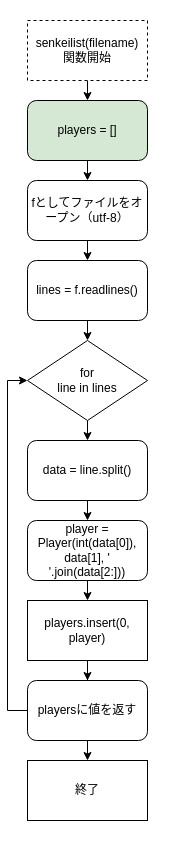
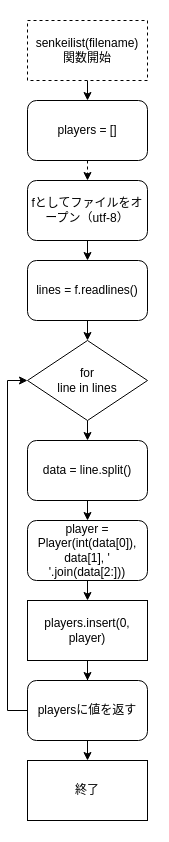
  <mxCell id="0" />
  <mxCell id="1" parent="0" />
  <mxCell id="2" style="edgeStyle=orthogonalEdgeStyle;rounded=0;orthogonalLoop=1;jettySize=auto;html=1;exitX=0.5;exitY=1;exitDx=0;exitDy=0;entryX=0.5;entryY=0;entryDx=0;entryDy=0;" edge="1" parent="1" source="3" target="5"><mxGeometry relative="1" as="geometry" /></mxCell>
  <mxCell id="3" value="senkeilist(filename)&lt;div&gt;関数開始&lt;/div&gt;" style="rounded=0;whiteSpace=wrap;html=1;dashed=1;" vertex="1" parent="1"><mxGeometry x="20" y="20" width="120" height="60" as="geometry" /></mxCell>
- <mxCell id="4" style="edgeStyle=orthogonalEdgeStyle;rounded=0;orthogonalLoop=1;jettySize=auto;html=1;exitX=0.5;exitY=1;exitDx=0;exitDy=0;entryX=0.5;entryY=0;entryDx=0;entryDy=0;" edge="1" parent="1" source="5" target="7"><mxGeometry relative="1" as="geometry" /></mxCell>
- <mxCell id="5" value="players = []" style="rounded=1;whiteSpace=wrap;html=1;fillColor=#d5e8d4;" vertex="1" parent="1"><mxGeometry x="20" y="100" width="120" height="60" as="geometry" /></mxCell>
+ <mxCell id="4" style="edgeStyle=orthogonalEdgeStyle;rounded=0;orthogonalLoop=1;jettySize=auto;html=1;exitX=0.5;exitY=1;exitDx=0;exitDy=0;entryX=0.5;entryY=0;entryDx=0;entryDy=0;dashed=1;" edge="1" parent="1" source="5" target="7"><mxGeometry relative="1" as="geometry" /></mxCell>
+ <mxCell id="5" value="players = []" style="rounded=1;whiteSpace=wrap;html=1;" vertex="1" parent="1"><mxGeometry x="20" y="100" width="120" height="60" as="geometry" /></mxCell>
  <mxCell id="6" style="edgeStyle=orthogonalEdgeStyle;rounded=0;orthogonalLoop=1;jettySize=auto;html=1;exitX=0.5;exitY=1;exitDx=0;exitDy=0;entryX=0.5;entryY=0;entryDx=0;entryDy=0;" edge="1" parent="1" source="7" target="9"><mxGeometry relative="1" as="geometry" /></mxCell>
  <mxCell id="7" value="fとしてファイルをオープン（utf-8）" style="rounded=1;whiteSpace=wrap;html=1;" vertex="1" parent="1"><mxGeometry x="20" y="180" width="120" height="60" as="geometry" /></mxCell>
  <mxCell id="8" style="edgeStyle=orthogonalEdgeStyle;rounded=0;orthogonalLoop=1;jettySize=auto;html=1;exitX=0.5;exitY=1;exitDx=0;exitDy=0;entryX=0.5;entryY=0;entryDx=0;entryDy=0;" edge="1" parent="1" source="9" target="11"><mxGeometry relative="1" as="geometry" /></mxCell>
  <mxCell id="9" value="lines = f.readlines()" style="rounded=1;whiteSpace=wrap;html=1;" vertex="1" parent="1"><mxGeometry x="20" y="260" width="120" height="60" as="geometry" /></mxCell>
  <mxCell id="10" style="edgeStyle=orthogonalEdgeStyle;rounded=0;orthogonalLoop=1;jettySize=auto;html=1;exitX=0.5;exitY=1;exitDx=0;exitDy=0;entryX=0.5;entryY=0;entryDx=0;entryDy=0;" edge="1" parent="1" source="11" target="13"><mxGeometry relative="1" as="geometry" /></mxCell>
  <mxCell id="11" value="for&lt;div&gt;line in lines&lt;/div&gt;" style="rhombus;whiteSpace=wrap;html=1;" vertex="1" parent="1"><mxGeometry x="20" y="340" width="120" height="80" as="geometry" /></mxCell>
  <mxCell id="12" style="edgeStyle=orthogonalEdgeStyle;rounded=0;orthogonalLoop=1;jettySize=auto;html=1;exitX=0.5;exitY=1;exitDx=0;exitDy=0;entryX=0.5;entryY=0;entryDx=0;entryDy=0;" edge="1" parent="1" source="13" target="15"><mxGeometry relative="1" as="geometry" /></mxCell>
  <mxCell id="13" value="data = line.split()" style="rounded=1;whiteSpace=wrap;html=1;" vertex="1" parent="1"><mxGeometry x="20" y="440" width="120" height="60" as="geometry" /></mxCell>
  <mxCell id="14" style="edgeStyle=orthogonalEdgeStyle;rounded=0;orthogonalLoop=1;jettySize=auto;html=1;exitX=0.5;exitY=1;exitDx=0;exitDy=0;entryX=0.5;entryY=0;entryDx=0;entryDy=0;" edge="1" parent="1" source="15" target="17"><mxGeometry relative="1" as="geometry" /></mxCell>
  <mxCell id="15" value="player = Player(int(data[0]), data[1], ' '.join(data[2:]))" style="rounded=1;whiteSpace=wrap;html=1;" vertex="1" parent="1"><mxGeometry x="20" y="520" width="120" height="60" as="geometry" /></mxCell>
  <mxCell id="16" style="edgeStyle=orthogonalEdgeStyle;rounded=0;orthogonalLoop=1;jettySize=auto;html=1;exitX=0.5;exitY=1;exitDx=0;exitDy=0;" edge="1" parent="1" source="17" target="20"><mxGeometry relative="1" as="geometry" /></mxCell>
  <mxCell id="17" value="players.insert(0, player)" style="whiteSpace=wrap;html=1;rounded=0;" vertex="1" parent="1"><mxGeometry x="20" y="600" width="120" height="60" as="geometry" /></mxCell>
  <mxCell id="18" style="edgeStyle=orthogonalEdgeStyle;rounded=0;orthogonalLoop=1;jettySize=auto;html=1;exitX=0.5;exitY=1;exitDx=0;exitDy=0;entryX=0.5;entryY=0;entryDx=0;entryDy=0;" edge="1" parent="1" source="20" target="21"><mxGeometry relative="1" as="geometry" /></mxCell>
  <mxCell id="19" style="edgeStyle=orthogonalEdgeStyle;rounded=0;orthogonalLoop=1;jettySize=auto;html=1;exitX=0;exitY=0.5;exitDx=0;exitDy=0;entryX=0;entryY=0.5;entryDx=0;entryDy=0;" edge="1" parent="1" source="20" target="11"><mxGeometry relative="1" as="geometry" /></mxCell>
  <mxCell id="20" value="playersに値を返す" style="rounded=1;whiteSpace=wrap;html=1;" vertex="1" parent="1"><mxGeometry x="20" y="680" width="120" height="60" as="geometry" /></mxCell>
  <mxCell id="21" value="終了" style="rounded=0;whiteSpace=wrap;html=1;" vertex="1" parent="1"><mxGeometry x="20" y="760" width="120" height="60" as="geometry" /></mxCell>
